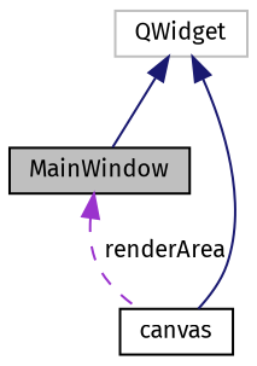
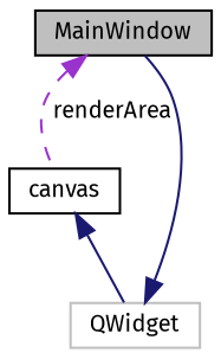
  digraph {
    fontname="Fira Sans"
    node [color=black fillcolor=white fontname="Fira Sans" fontsize=10 shape=record style=filled]
    edge [color=midnightblue dir=back fontname="Fira Sans" fontsize=10 labelfontname=Helvetica labelfontsize=10 style=solid]
    n1 [fillcolor=grey75 fontcolor=black height=0.2 label=MainWindow width=0.4]
    n2 [height=0.2 label=canvas width=0.4]
    n3 [color=grey75 height=0.2 label=QWidget width=0.4]
    n1 -> n2 [color=darkorchid3 label=" renderArea" style=dashed]
    n3 -> n1
-   n3 -> n2
+   n2 -> n3
  }
